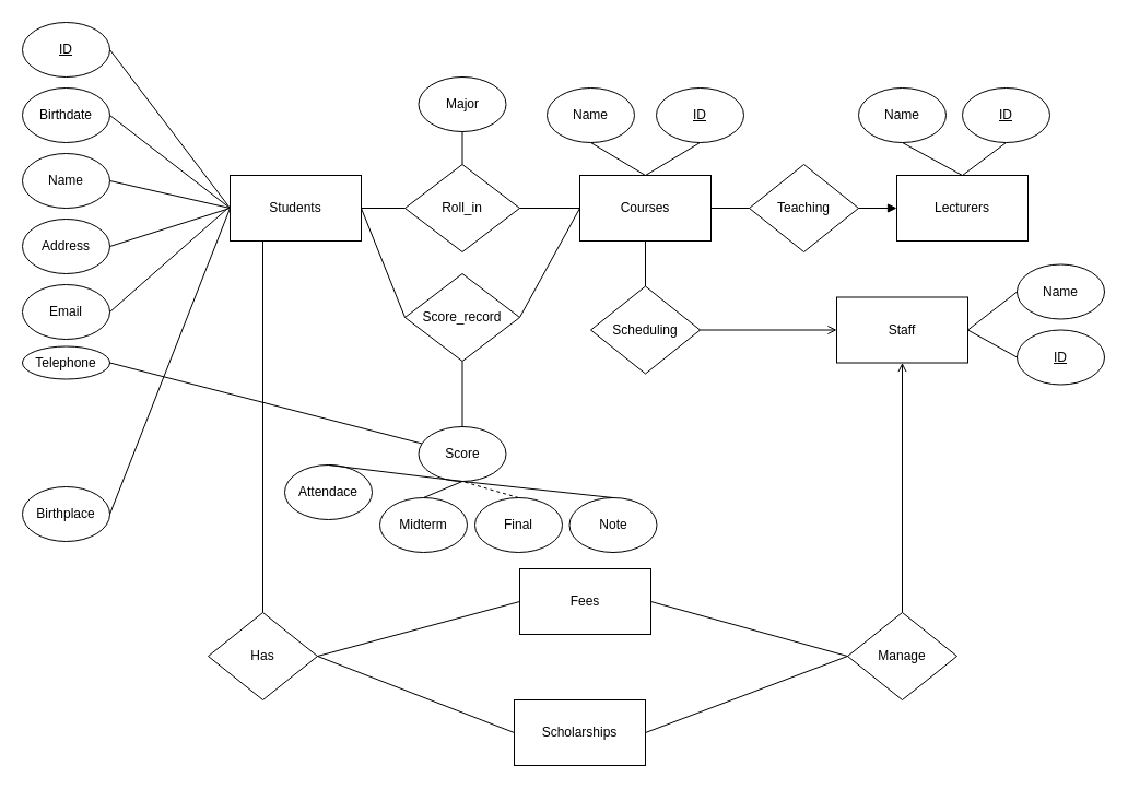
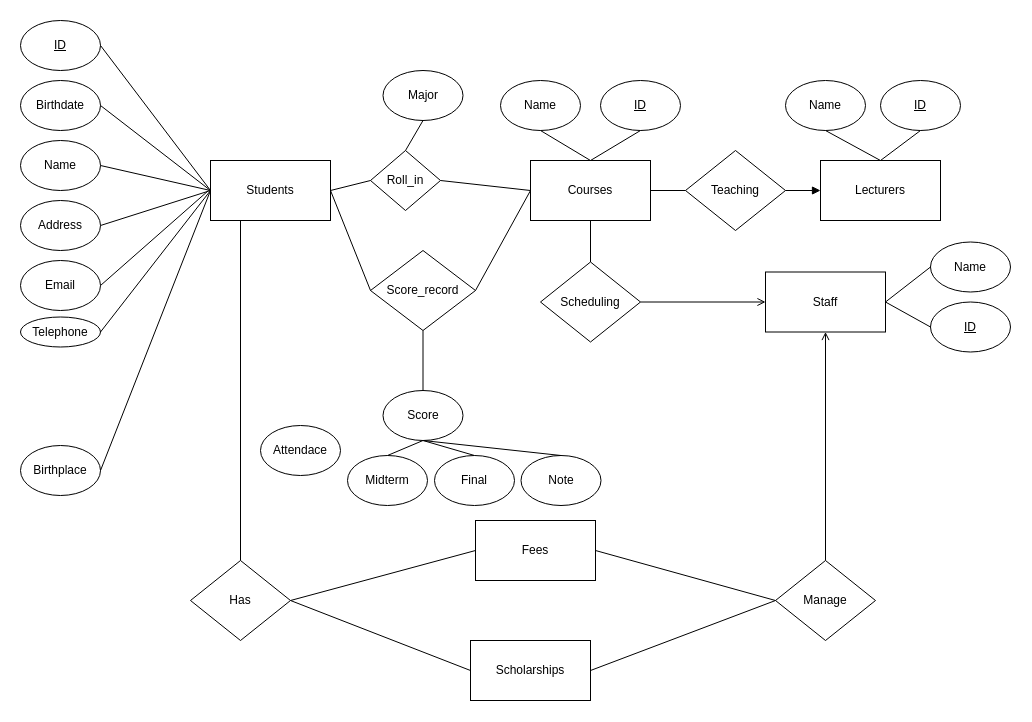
  <mxCell id="0" />
  <mxCell id="1" parent="0" />
  <mxCell id="2" value="Students" style="rounded=0;whiteSpace=wrap;html=1;" vertex="1" parent="1"><mxGeometry x="210" y="160" width="120" height="60" as="geometry" /></mxCell>
  <mxCell id="3" value="Courses" style="rounded=0;whiteSpace=wrap;html=1;" vertex="1" parent="1"><mxGeometry x="530" y="160" width="120" height="60" as="geometry" /></mxCell>
  <mxCell id="4" value="Score_record" style="rhombus;whiteSpace=wrap;html=1;" vertex="1" parent="1"><mxGeometry x="370" y="250" width="105" height="80" as="geometry" /></mxCell>
- <mxCell id="5" value="Roll_in" style="rhombus;whiteSpace=wrap;html=1;" vertex="1" parent="1"><mxGeometry x="370" y="150" width="105" height="80" as="geometry" /></mxCell>
+ <mxCell id="5" value="Roll_in" style="rhombus;whiteSpace=wrap;html=1;" vertex="1" parent="1"><mxGeometry x="370" y="150" width="70" height="60" as="geometry" /></mxCell>
  <mxCell id="6" value="Lecturers" style="rounded=0;whiteSpace=wrap;html=1;" vertex="1" parent="1"><mxGeometry x="820" y="160" width="120" height="60" as="geometry" /></mxCell>
  <mxCell id="7" value="Staff" style="rounded=0;whiteSpace=wrap;html=1;" vertex="1" parent="1"><mxGeometry x="765" y="271.5" width="120" height="60" as="geometry" /></mxCell>
  <mxCell id="8" value="Scheduling" style="rhombus;whiteSpace=wrap;html=1;" vertex="1" parent="1"><mxGeometry x="540" y="261.5" width="100" height="80" as="geometry" /></mxCell>
  <mxCell id="9" value="Fees" style="rounded=0;whiteSpace=wrap;html=1;" vertex="1" parent="1"><mxGeometry x="475" y="520" width="120" height="60" as="geometry" /></mxCell>
  <mxCell id="10" value="Has" style="rhombus;whiteSpace=wrap;html=1;" vertex="1" parent="1"><mxGeometry x="190" y="560" width="100" height="80" as="geometry" /></mxCell>
  <mxCell id="11" value="Manage" style="rhombus;whiteSpace=wrap;html=1;" vertex="1" parent="1"><mxGeometry x="775" y="560" width="100" height="80" as="geometry" /></mxCell>
  <mxCell id="12" value="&lt;div&gt;Scholarships&lt;/div&gt;" style="rounded=0;whiteSpace=wrap;html=1;" vertex="1" parent="1"><mxGeometry x="470" y="640" width="120" height="60" as="geometry" /></mxCell>
  <mxCell id="13" value="&lt;u&gt;ID&lt;/u&gt;" style="ellipse;whiteSpace=wrap;html=1;gradientColor=none;" vertex="1" parent="1"><mxGeometry x="20" y="20" width="80" height="50" as="geometry" /></mxCell>
  <mxCell id="14" value="Name" style="ellipse;whiteSpace=wrap;html=1;gradientColor=none;" vertex="1" parent="1"><mxGeometry x="20" y="140" width="80" height="50" as="geometry" /></mxCell>
  <mxCell id="15" value="Birthdate" style="ellipse;whiteSpace=wrap;html=1;gradientColor=none;" vertex="1" parent="1"><mxGeometry x="20" y="80" width="80" height="50" as="geometry" /></mxCell>
  <mxCell id="16" value="Birthplace" style="ellipse;whiteSpace=wrap;html=1;gradientColor=none;" vertex="1" parent="1"><mxGeometry x="20" y="445" width="80" height="50" as="geometry" /></mxCell>
  <mxCell id="17" value="Address" style="ellipse;whiteSpace=wrap;html=1;gradientColor=none;" vertex="1" parent="1"><mxGeometry x="20" y="200" width="80" height="50" as="geometry" /></mxCell>
  <mxCell id="18" value="Telephone" style="ellipse;whiteSpace=wrap;html=1;gradientColor=none;" vertex="1" parent="1"><mxGeometry x="20" y="316.5" width="80" height="30" as="geometry" /></mxCell>
  <mxCell id="19" value="&lt;div&gt;Email&lt;/div&gt;" style="ellipse;whiteSpace=wrap;html=1;gradientColor=none;" vertex="1" parent="1"><mxGeometry x="20" y="260" width="80" height="50" as="geometry" /></mxCell>
  <mxCell id="20" value="" style="endArrow=none;html=1;exitX=1;exitY=0.5;exitDx=0;exitDy=0;entryX=0;entryY=0.5;entryDx=0;entryDy=0;" edge="1" parent="1" source="13" target="2"><mxGeometry width="50" height="50" relative="1" as="geometry"><mxPoint x="130" y="310" as="sourcePoint" /><mxPoint x="180" y="260" as="targetPoint" /></mxGeometry></mxCell>
  <mxCell id="21" value="" style="endArrow=none;html=1;exitX=1;exitY=0.5;exitDx=0;exitDy=0;" edge="1" parent="1" source="15"><mxGeometry width="50" height="50" relative="1" as="geometry"><mxPoint y="55" as="sourcePoint" x="110" /><mxPoint x="210" y="190" as="targetPoint" /></mxGeometry></mxCell>
  <mxCell id="22" value="" style="endArrow=none;html=1;exitX=1;exitY=0.5;exitDx=0;exitDy=0;" edge="1" parent="1" source="14"><mxGeometry width="50" height="50" relative="1" as="geometry"><mxPoint y="115" as="sourcePoint" x="110" /><mxPoint x="210" y="190" as="targetPoint" /></mxGeometry></mxCell>
  <mxCell id="23" value="" style="endArrow=none;html=1;exitX=1;exitY=0.5;exitDx=0;exitDy=0;" edge="1" parent="1" source="17"><mxGeometry width="50" height="50" relative="1" as="geometry"><mxPoint y="175" as="sourcePoint" x="110" /><mxPoint x="210" y="190" as="targetPoint" /></mxGeometry></mxCell>
  <mxCell id="24" value="" style="endArrow=none;html=1;exitX=1;exitY=0.5;exitDx=0;exitDy=0;" edge="1" parent="1" source="19"><mxGeometry width="50" height="50" relative="1" as="geometry"><mxPoint y="235" as="sourcePoint" x="110" /><mxPoint x="208" y="190" as="targetPoint" /></mxGeometry></mxCell>
- <mxCell id="25" value="" style="endArrow=none;html=1;exitX=1;exitY=0.5;exitDx=0;exitDy=0;" edge="1" parent="1" source="18" target="29"><mxGeometry width="50" height="50" relative="1" as="geometry"><mxPoint x="120" y="245" as="sourcePoint" /><mxPoint x="240" y="220" as="targetPoint" /></mxGeometry></mxCell>
+ <mxCell id="25" value="" style="endArrow=none;html=1;exitX=1;exitY=0.5;exitDx=0;exitDy=0;entryX=0;entryY=0.5;entryDx=0;entryDy=0;" edge="1" parent="1" source="18" target="2"><mxGeometry width="50" height="50" relative="1" as="geometry"><mxPoint x="120" y="245" as="sourcePoint" /><mxPoint x="240" y="220" as="targetPoint" /></mxGeometry></mxCell>
  <mxCell id="26" value="" style="endArrow=none;html=1;exitX=1;exitY=0.5;exitDx=0;exitDy=0;entryX=0;entryY=0.5;entryDx=0;entryDy=0;" edge="1" parent="1" source="16" target="2"><mxGeometry width="50" height="50" relative="1" as="geometry"><mxPoint x="140" y="265" as="sourcePoint" /><mxPoint x="260" y="240" as="targetPoint" /></mxGeometry></mxCell>
  <mxCell id="27" value="" style="endArrow=none;html=1;exitX=1;exitY=0.5;exitDx=0;exitDy=0;entryX=0;entryY=0.5;entryDx=0;entryDy=0;" edge="1" parent="1" source="2" target="5"><mxGeometry width="50" height="50" relative="1" as="geometry"><mxPoint x="260" y="330" as="sourcePoint" /><mxPoint x="310" y="280" as="targetPoint" /></mxGeometry></mxCell>
  <mxCell id="28" value="" style="endArrow=none;html=1;entryX=0;entryY=0.5;entryDx=0;entryDy=0;exitX=1;exitY=0.5;exitDx=0;exitDy=0;" edge="1" parent="1" source="5" target="3"><mxGeometry width="50" height="50" relative="1" as="geometry"><mxPoint x="20" y="690" as="sourcePoint" /><mxPoint x="70" y="640" as="targetPoint" /></mxGeometry></mxCell>
  <mxCell id="29" value="Score" style="ellipse;whiteSpace=wrap;html=1;gradientColor=none;" vertex="1" parent="1"><mxGeometry x="382.5" y="390" width="80" height="50" as="geometry" /></mxCell>
  <mxCell id="30" value="" style="endArrow=none;html=1;entryX=0.5;entryY=0;entryDx=0;entryDy=0;exitX=0.5;exitY=1;exitDx=0;exitDy=0;" edge="1" parent="1" source="4" target="29"><mxGeometry width="50" height="50" relative="1" as="geometry"><mxPoint x="20" y="690" as="sourcePoint" /><mxPoint x="70" y="640" as="targetPoint" /></mxGeometry></mxCell>
  <mxCell id="31" value="" style="endArrow=none;html=1;entryX=1;entryY=0.5;entryDx=0;entryDy=0;exitX=0;exitY=0.5;exitDx=0;exitDy=0;" edge="1" parent="1" source="3" target="4"><mxGeometry width="50" height="50" relative="1" as="geometry"><mxPoint x="433" y="340" as="sourcePoint" /><mxPoint x="433" y="375" as="targetPoint" /></mxGeometry></mxCell>
  <mxCell id="32" value="" style="endArrow=none;html=1;entryX=1;entryY=0.5;entryDx=0;entryDy=0;exitX=0;exitY=0.5;exitDx=0;exitDy=0;" edge="1" parent="1" source="4" target="2"><mxGeometry width="50" height="50" relative="1" as="geometry"><mxPoint x="540" y="200" as="sourcePoint" /><mxPoint x="485" y="300" as="targetPoint" /></mxGeometry></mxCell>
  <mxCell id="33" value="Name" style="ellipse;whiteSpace=wrap;html=1;gradientColor=none;" vertex="1" parent="1"><mxGeometry x="500" y="80" width="80" height="50" as="geometry" /></mxCell>
  <mxCell id="34" value="&lt;u&gt;ID&lt;/u&gt;" style="ellipse;whiteSpace=wrap;html=1;gradientColor=none;" vertex="1" parent="1"><mxGeometry x="600" y="80" width="80" height="50" as="geometry" /></mxCell>
  <mxCell id="35" value="Major" style="ellipse;whiteSpace=wrap;html=1;gradientColor=none;" vertex="1" parent="1"><mxGeometry x="382.5" width="80" height="50" as="geometry" y="70" /></mxCell>
  <mxCell id="36" value="" style="endArrow=none;html=1;entryX=0.5;entryY=0;entryDx=0;entryDy=0;exitX=0.5;exitY=1;exitDx=0;exitDy=0;" edge="1" parent="1" source="35" target="5"><mxGeometry width="50" height="50" relative="1" as="geometry"><mxPoint x="540" y="200" as="sourcePoint" /><mxPoint x="485" y="300" as="targetPoint" /></mxGeometry></mxCell>
  <mxCell id="37" value="Attendace" style="ellipse;whiteSpace=wrap;html=1;gradientColor=none;" vertex="1" parent="1"><mxGeometry x="260" y="425" width="80" height="50" as="geometry" /></mxCell>
  <mxCell id="38" value="Midterm" style="ellipse;whiteSpace=wrap;html=1;gradientColor=none;" vertex="1" parent="1"><mxGeometry x="347" y="455" width="80" height="50" as="geometry" /></mxCell>
  <mxCell id="39" value="Final" style="ellipse;whiteSpace=wrap;html=1;gradientColor=none;" vertex="1" parent="1"><mxGeometry x="434" y="455" width="80" height="50" as="geometry" /></mxCell>
  <mxCell id="40" value="Note" style="ellipse;whiteSpace=wrap;html=1;gradientColor=none;" vertex="1" parent="1"><mxGeometry x="520.5" y="455" width="80" height="50" as="geometry" /></mxCell>
- <mxCell id="41" value="" style="endArrow=none;html=1;entryX=0.5;entryY=1;entryDx=0;entryDy=0;exitX=0.5;exitY=0;exitDx=0;exitDy=0;" edge="1" parent="1" source="37" target="29"><mxGeometry width="50" height="50" relative="1" as="geometry"><mxPoint x="360" y="405" as="sourcePoint" /><mxPoint x="320" y="305" as="targetPoint" /></mxGeometry></mxCell>
  <mxCell id="42" value="" style="endArrow=none;html=1;entryX=0.5;entryY=1;entryDx=0;entryDy=0;exitX=0.5;exitY=0;exitDx=0;exitDy=0;" edge="1" parent="1" source="38" target="29"><mxGeometry width="50" height="50" relative="1" as="geometry"><mxPoint x="370" y="415" as="sourcePoint" /><mxPoint x="330" y="315" as="targetPoint" /></mxGeometry></mxCell>
- <mxCell id="43" value="" style="endArrow=none;html=1;exitX=0.5;exitY=0;exitDx=0;exitDy=0;entryX=0.5;entryY=1;entryDx=0;entryDy=0;dashed=1;" edge="1" parent="1" source="39" target="29"><mxGeometry width="50" height="50" relative="1" as="geometry"><mxPoint x="380" y="425" as="sourcePoint" /><mxPoint x="430" y="400" as="targetPoint" /></mxGeometry></mxCell>
+ <mxCell id="43" value="" style="endArrow=none;html=1;exitX=0.5;exitY=0;exitDx=0;exitDy=0;entryX=0.5;entryY=1;entryDx=0;entryDy=0;" edge="1" parent="1" source="39" target="29"><mxGeometry width="50" height="50" relative="1" as="geometry"><mxPoint x="380" y="425" as="sourcePoint" /><mxPoint x="430" y="400" as="targetPoint" /></mxGeometry></mxCell>
  <mxCell id="44" value="" style="endArrow=none;html=1;entryX=0.5;entryY=1;entryDx=0;entryDy=0;exitX=0.5;exitY=0;exitDx=0;exitDy=0;" edge="1" parent="1" source="40" target="29"><mxGeometry width="50" height="50" relative="1" as="geometry"><mxPoint x="390" y="435" as="sourcePoint" /><mxPoint x="350" y="335" as="targetPoint" /></mxGeometry></mxCell>
  <mxCell id="45" value="" style="endArrow=none;html=1;entryX=0.5;entryY=0;entryDx=0;entryDy=0;exitX=0.5;exitY=1;exitDx=0;exitDy=0;" edge="1" parent="1" source="33" target="3"><mxGeometry width="50" height="50" relative="1" as="geometry"><mxPoint x="433" y="130" as="sourcePoint" /><mxPoint x="433" y="160" as="targetPoint" /></mxGeometry></mxCell>
  <mxCell id="46" value="" style="endArrow=none;html=1;entryX=0.5;entryY=0;entryDx=0;entryDy=0;exitX=0.5;exitY=1;exitDx=0;exitDy=0;" edge="1" parent="1" source="34" target="3"><mxGeometry width="50" height="50" relative="1" as="geometry"><mxPoint x="540" y="140" as="sourcePoint" /><mxPoint x="600" y="170" as="targetPoint" /></mxGeometry></mxCell>
  <mxCell id="47" value="" style="endArrow=none;html=1;entryX=0.25;entryY=1;entryDx=0;entryDy=0;exitX=0.5;exitY=0;exitDx=0;exitDy=0;startArrow=none;startFill=0;endFill=0;" edge="1" parent="1" source="10" target="2"><mxGeometry width="50" height="50" relative="1" as="geometry"><mxPoint x="540" y="200" as="sourcePoint" /><mxPoint x="485" y="300" as="targetPoint" /></mxGeometry></mxCell>
  <mxCell id="48" value="" style="endArrow=none;html=1;entryX=0;entryY=0.5;entryDx=0;entryDy=0;exitX=1;exitY=0.5;exitDx=0;exitDy=0;" edge="1" parent="1" source="10" target="12"><mxGeometry width="50" height="50" relative="1" as="geometry"><mxPoint x="250" y="520" as="sourcePoint" /><mxPoint x="250" y="230" as="targetPoint" /><Array as="points" /></mxGeometry></mxCell>
  <mxCell id="49" value="" style="endArrow=none;html=1;entryX=1;entryY=0.5;entryDx=0;entryDy=0;exitX=0;exitY=0.5;exitDx=0;exitDy=0;" edge="1" parent="1" source="9" target="10"><mxGeometry width="50" height="50" relative="1" as="geometry"><mxPoint x="260" y="530" as="sourcePoint" /><mxPoint x="260" y="240" as="targetPoint" /><Array as="points" /></mxGeometry></mxCell>
  <mxCell id="50" value="Teaching" style="rhombus;whiteSpace=wrap;html=1;" vertex="1" parent="1"><mxGeometry x="685" y="150" width="100" height="80" as="geometry" /></mxCell>
  <mxCell id="51" value="" style="endArrow=none;html=1;entryX=0;entryY=0.5;entryDx=0;entryDy=0;exitX=1;exitY=0.5;exitDx=0;exitDy=0;startArrow=none;startFill=0;" edge="1" parent="1" source="3" target="50"><mxGeometry width="50" height="50" relative="1" as="geometry"><mxPoint x="630" y="180" as="sourcePoint" /><mxPoint x="685" y="180" as="targetPoint" /></mxGeometry></mxCell>
  <mxCell id="52" value="" style="endArrow=block;html=1;entryX=0;entryY=0.5;entryDx=0;entryDy=0;exitX=1;exitY=0.5;exitDx=0;exitDy=0;endFill=1;" edge="1" parent="1" source="50" target="6"><mxGeometry width="50" height="50" relative="1" as="geometry"><mxPoint x="760" y="250" as="sourcePoint" /><mxPoint x="550" y="210" as="targetPoint" /></mxGeometry></mxCell>
  <mxCell id="53" value="Name" style="ellipse;whiteSpace=wrap;html=1;gradientColor=none;" vertex="1" parent="1"><mxGeometry x="785" y="80" width="80" height="50" as="geometry" /></mxCell>
  <mxCell id="54" value="&lt;u&gt;ID&lt;/u&gt;" style="ellipse;whiteSpace=wrap;html=1;gradientColor=none;" vertex="1" parent="1"><mxGeometry x="880" y="80" width="80" height="50" as="geometry" /></mxCell>
  <mxCell id="55" value="" style="endArrow=none;html=1;entryX=0.5;entryY=0;entryDx=0;entryDy=0;exitX=0.5;exitY=1;exitDx=0;exitDy=0;" edge="1" parent="1" source="54" target="6"><mxGeometry width="50" height="50" relative="1" as="geometry"><mxPoint x="920" y="130" as="sourcePoint" /><mxPoint x="870" y="160" as="targetPoint" /></mxGeometry></mxCell>
  <mxCell id="56" value="" style="endArrow=none;html=1;entryX=0.5;entryY=0;entryDx=0;entryDy=0;exitX=0.5;exitY=1;exitDx=0;exitDy=0;" edge="1" parent="1" source="53" target="6"><mxGeometry width="50" height="50" relative="1" as="geometry"><mxPoint x="550" y="140" as="sourcePoint" /><mxPoint x="600" y="170" as="targetPoint" /></mxGeometry></mxCell>
  <mxCell id="57" value="" style="endArrow=open;html=1;entryX=0.5;entryY=1;entryDx=0;entryDy=0;exitX=0.5;exitY=0;exitDx=0;exitDy=0;endFill=0;" edge="1" parent="1" source="11" target="7"><mxGeometry width="50" height="50" relative="1" as="geometry"><mxPoint x="250" y="520" as="sourcePoint" /><mxPoint x="250" y="230" as="targetPoint" /></mxGeometry></mxCell>
  <mxCell id="58" value="" style="endArrow=none;html=1;entryX=1;entryY=0.5;entryDx=0;entryDy=0;exitX=0;exitY=0.5;exitDx=0;exitDy=0;" edge="1" parent="1" source="11" target="9"><mxGeometry width="50" height="50" relative="1" as="geometry"><mxPoint x="480" y="510" as="sourcePoint" /><mxPoint x="330" y="550" as="targetPoint" /><Array as="points" /></mxGeometry></mxCell>
  <mxCell id="59" value="" style="endArrow=none;html=1;entryX=1;entryY=0.5;entryDx=0;entryDy=0;exitX=0;exitY=0.5;exitDx=0;exitDy=0;" edge="1" parent="1" source="11" target="12"><mxGeometry width="50" height="50" relative="1" as="geometry"><mxPoint x="460" y="530" as="sourcePoint" /><mxPoint x="310" y="570" as="targetPoint" /><Array as="points" /></mxGeometry></mxCell>
  <mxCell id="60" value="" style="endArrow=none;html=1;entryX=0.5;entryY=0;entryDx=0;entryDy=0;exitX=0.5;exitY=1;exitDx=0;exitDy=0;" edge="1" parent="1" source="3" target="8"><mxGeometry width="50" height="50" relative="1" as="geometry"><mxPoint x="433" y="340" as="sourcePoint" /><mxPoint x="433" y="400" as="targetPoint" /></mxGeometry></mxCell>
  <mxCell id="61" value="Name" style="ellipse;whiteSpace=wrap;html=1;gradientColor=none;" vertex="1" parent="1"><mxGeometry x="930" y="241.5" width="80" height="50" as="geometry" /></mxCell>
  <mxCell id="62" value="&lt;u&gt;ID&lt;/u&gt;" style="ellipse;whiteSpace=wrap;html=1;gradientColor=none;" vertex="1" parent="1"><mxGeometry x="930" y="301.5" width="80" height="50" as="geometry" /></mxCell>
  <mxCell id="63" value="" style="endArrow=none;html=1;entryX=1;entryY=0.5;entryDx=0;entryDy=0;exitX=0;exitY=0.5;exitDx=0;exitDy=0;" edge="1" parent="1" source="61" target="7"><mxGeometry width="50" height="50" relative="1" as="geometry"><mxPoint x="930" y="140" as="sourcePoint" /><mxPoint x="890" y="170" as="targetPoint" /></mxGeometry></mxCell>
  <mxCell id="64" value="" style="endArrow=none;html=1;entryX=1;entryY=0.5;entryDx=0;entryDy=0;exitX=0;exitY=0.5;exitDx=0;exitDy=0;" edge="1" parent="1" source="62" target="7"><mxGeometry width="50" height="50" relative="1" as="geometry"><mxPoint x="930" y="140" as="sourcePoint" /><mxPoint x="890" y="170" as="targetPoint" /></mxGeometry></mxCell>
  <mxCell id="65" value="" style="endArrow=open;html=1;entryX=0;entryY=0.5;entryDx=0;entryDy=0;exitX=1;exitY=0.5;exitDx=0;exitDy=0;endFill=0;" edge="1" parent="1" source="8" target="7"><mxGeometry width="50" height="50" relative="1" as="geometry"><mxPoint x="485" y="200" as="sourcePoint" /><mxPoint x="540" y="200" as="targetPoint" /></mxGeometry></mxCell>
